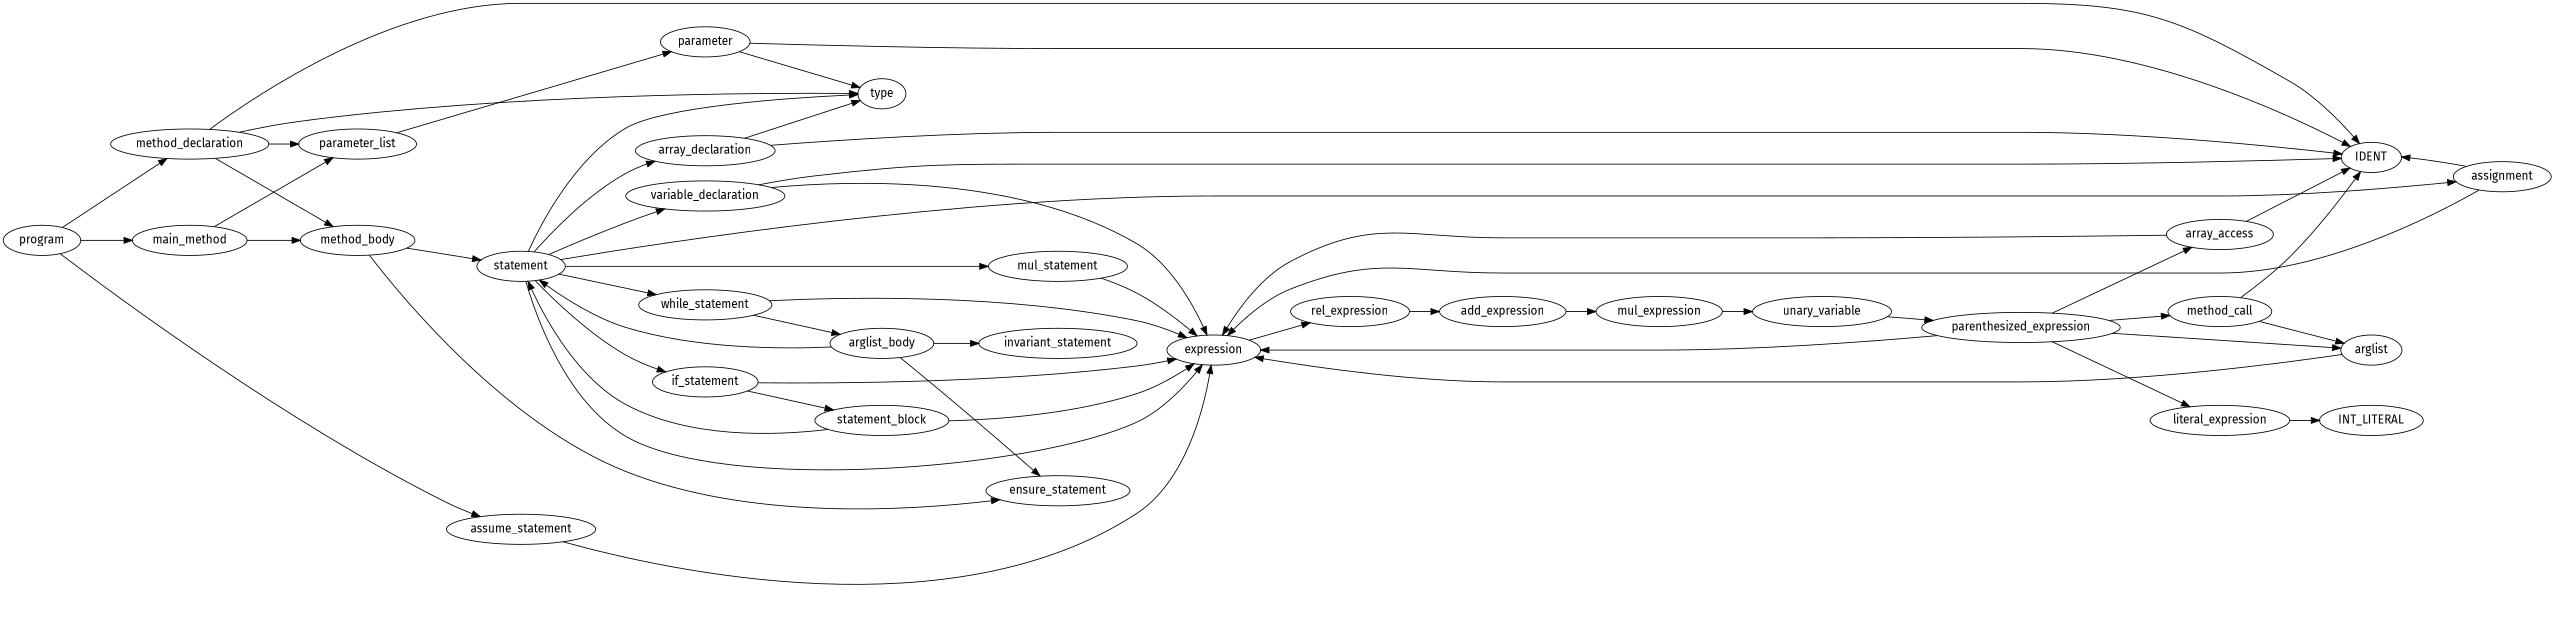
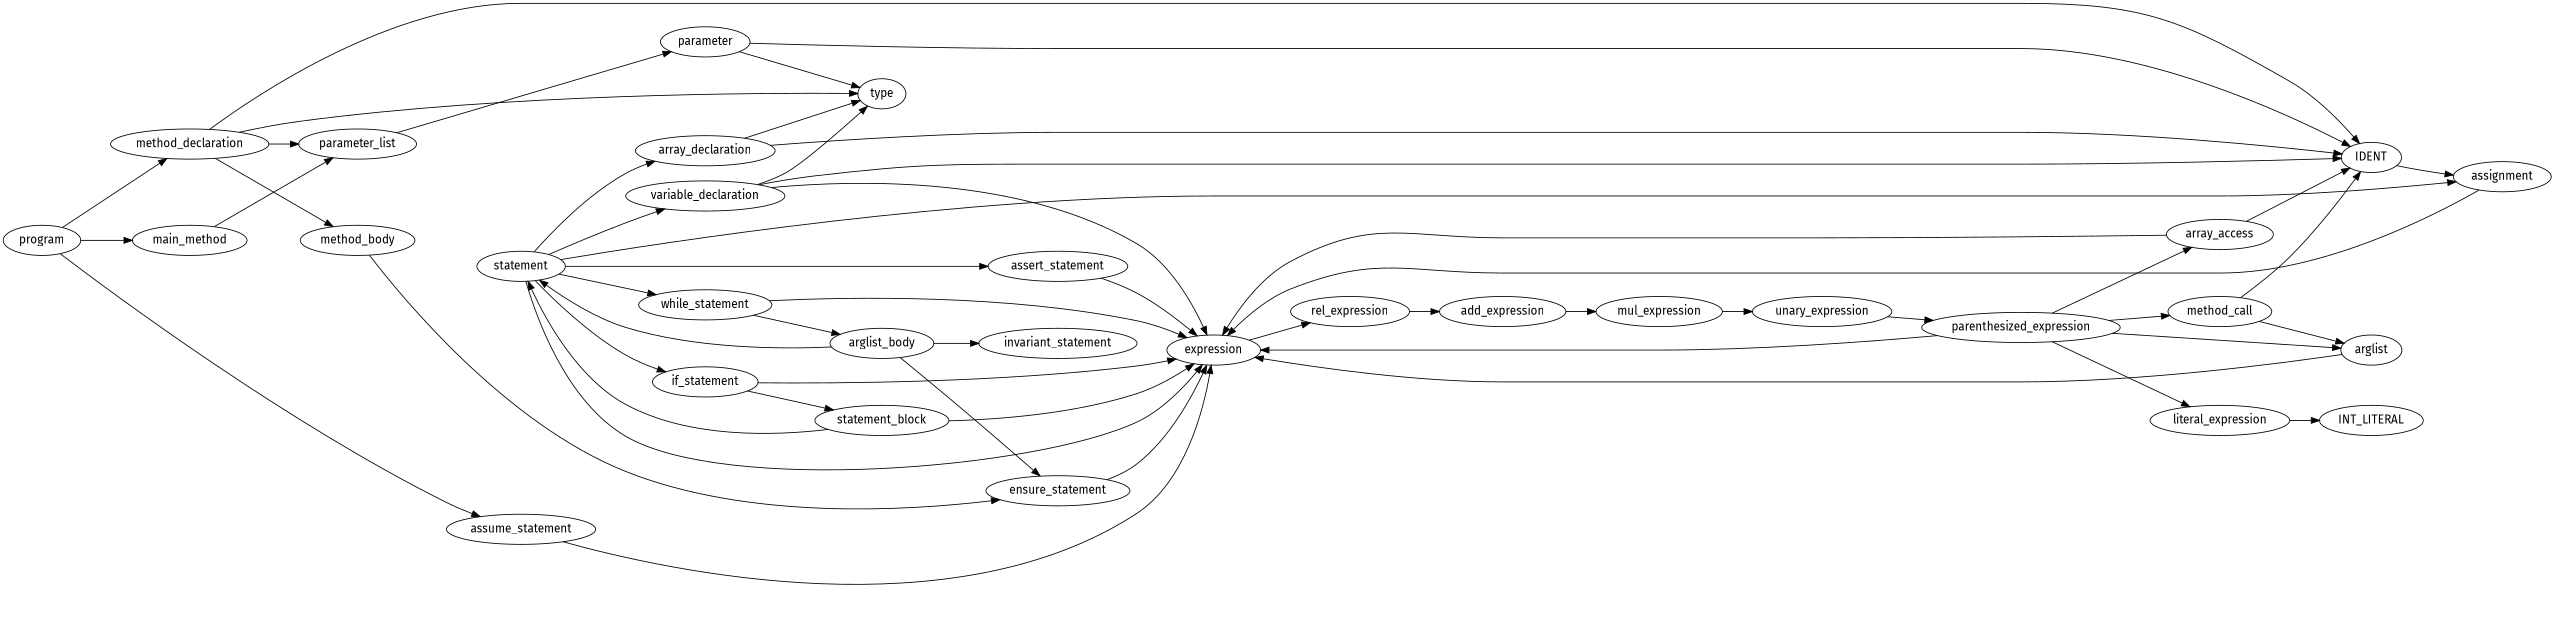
  digraph {
    fontname="Fira Sans"
    rankdir=LR
    node [fontname="Fira Sans"]
    edge [fontname="Fira Sans"]
    program
    assume_statement
    method_declaration
    main_method
    expression
    IDENT
    type
    parameter_list
    method_body
    rel_expression
    add_expression
    mul_expression
-   unary_expression [label=unary_variable]
+   unary_expression
    parenthesized_expression
    method_call
    array_access
    literal_expression
    arglist
    INT_LITERAL
    parameter
    statement
    ensure_statement
-   assert_statement [label=mul_statement]
+   assert_statement
    variable_declaration
    array_declaration
    assignment
    if_statement
    while_statement
    statement_block
    n30 [label=arglist_body]
    invariant_statement
    program -> assume_statement
    program -> method_declaration
    program -> main_method
    assume_statement -> expression
    method_declaration -> IDENT
    method_declaration -> type
    method_declaration -> parameter_list
    method_declaration -> method_body
    main_method -> parameter_list
-   main_method -> method_body
    expression -> rel_expression
    parameter_list -> parameter
-   method_body -> statement
    method_body -> ensure_statement
    rel_expression -> add_expression
    add_expression -> mul_expression
    mul_expression -> unary_expression
    unary_expression -> parenthesized_expression
    parenthesized_expression -> expression
    parenthesized_expression -> method_call
    parenthesized_expression -> array_access
    parenthesized_expression -> literal_expression
    parenthesized_expression -> arglist
    method_call -> IDENT
    method_call -> arglist
    array_access -> expression
    array_access -> IDENT
    literal_expression -> INT_LITERAL
    arglist -> expression
    parameter -> IDENT
    parameter -> type
    statement -> expression
    statement -> assert_statement
    statement -> variable_declaration
    statement -> array_declaration
    statement -> assignment
    statement -> if_statement
    statement -> while_statement
+   ensure_statement -> expression
    assert_statement -> expression
    variable_declaration -> expression
    variable_declaration -> IDENT
-   statement -> type
+   variable_declaration -> type
    array_declaration -> IDENT
    array_declaration -> type
    assignment -> expression
-   assignment -> IDENT
+   IDENT -> assignment
    if_statement -> expression
    if_statement -> statement_block
    while_statement -> expression
    while_statement -> n30
    statement_block -> expression
    statement_block -> statement
    n30 -> statement
    n30 -> ensure_statement
    n30 -> invariant_statement
  }
